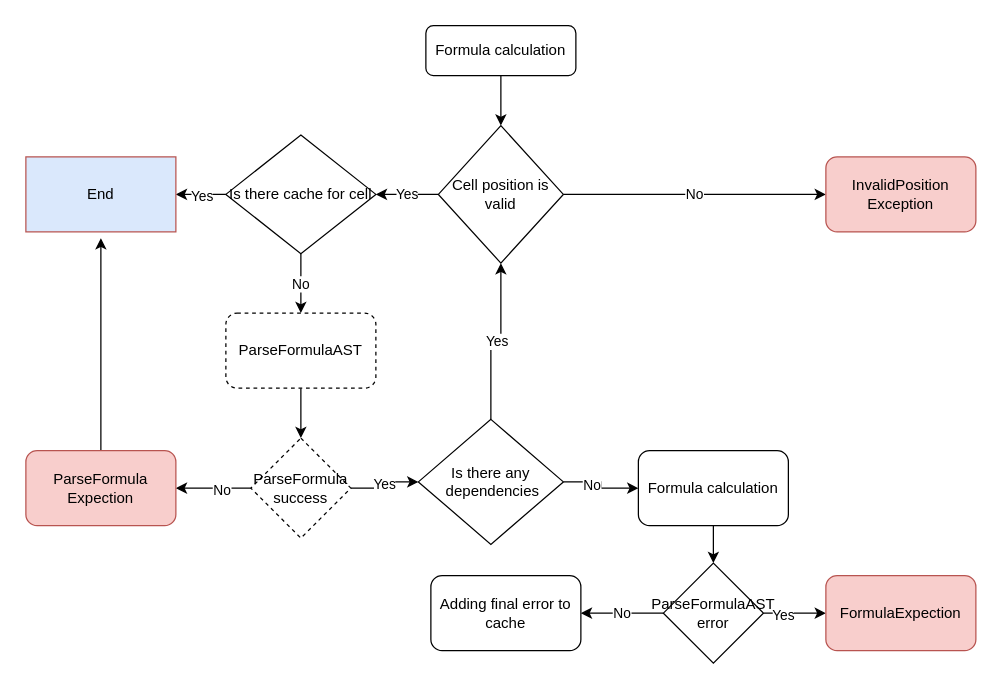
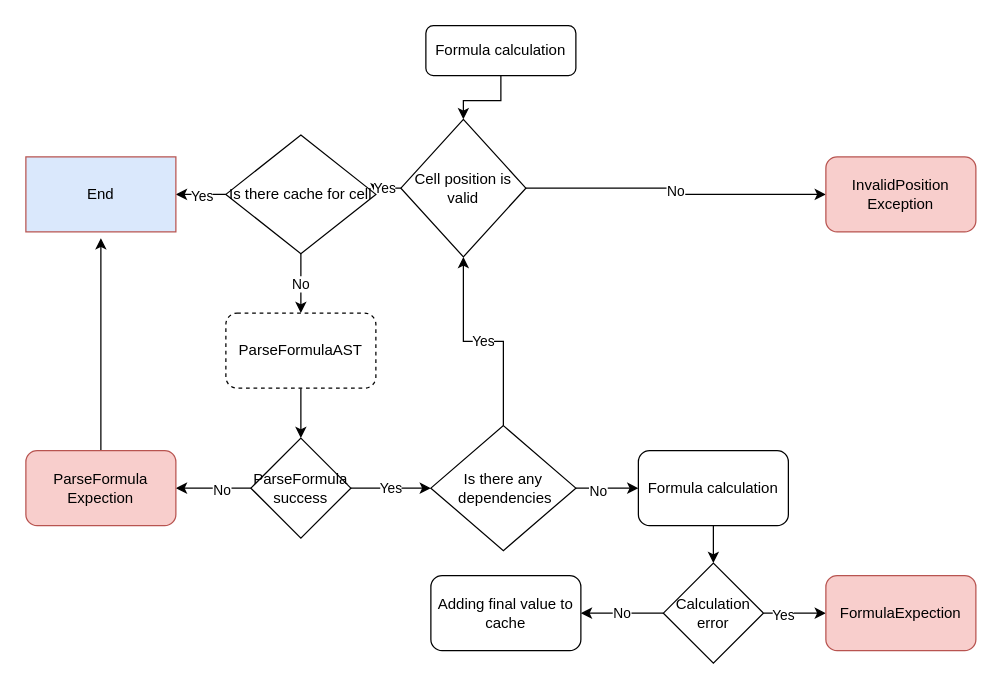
  <mxCell id="0" />
  <mxCell id="1" parent="0" />
  <mxCell id="2" style="edgeStyle=orthogonalEdgeStyle;rounded=0;orthogonalLoop=1;jettySize=auto;html=1;" parent="1" source="3" target="6" edge="1"><mxGeometry relative="1" as="geometry"><mxPoint x="400" y="110" as="targetPoint" /></mxGeometry></mxCell>
  <mxCell id="3" value="Formula calculation" style="rounded=1;whiteSpace=wrap;html=1;fontSize=12;glass=0;strokeWidth=1;shadow=0;" parent="1" vertex="1"><mxGeometry x="340" y="20" width="120" height="40" as="geometry" /></mxCell>
  <mxCell id="4" value="No" style="edgeStyle=orthogonalEdgeStyle;rounded=0;orthogonalLoop=1;jettySize=auto;html=1;exitX=1;exitY=0.5;exitDx=0;exitDy=0;" parent="1" source="6" target="7" edge="1"><mxGeometry relative="1" as="geometry"><mxPoint x="530" y="155" as="targetPoint" /></mxGeometry></mxCell>
  <mxCell id="5" value="Yes&lt;br&gt;" style="edgeStyle=orthogonalEdgeStyle;rounded=0;orthogonalLoop=1;jettySize=auto;html=1;exitX=0;exitY=0.5;exitDx=0;exitDy=0;" parent="1" source="6" target="11" edge="1"><mxGeometry relative="1" as="geometry"><mxPoint x="260" y="155" as="targetPoint" /></mxGeometry></mxCell>
- <mxCell id="6" value="Cell position is valid" style="rhombus;whiteSpace=wrap;html=1;" parent="1" vertex="1"><mxGeometry x="350" y="100" width="100" height="110" as="geometry" /></mxCell>
+ <mxCell id="6" value="Cell position is valid" style="rhombus;whiteSpace=wrap;html=1;" parent="1" vertex="1"><mxGeometry x="320" y="95" width="100" height="110" as="geometry" /></mxCell>
  <mxCell id="7" value="InvalidPosition&lt;br&gt;Exception" style="rounded=1;whiteSpace=wrap;html=1;fillColor=#f8cecc;strokeColor=#b85450;" parent="1" vertex="1"><mxGeometry x="660" y="125" width="120" height="60" as="geometry" /></mxCell>
  <mxCell id="8" style="edgeStyle=orthogonalEdgeStyle;rounded=0;orthogonalLoop=1;jettySize=auto;html=1;exitX=0;exitY=0.5;exitDx=0;exitDy=0;" parent="1" source="11" target="12" edge="1"><mxGeometry relative="1" as="geometry"><mxPoint x="80" y="155" as="targetPoint" /></mxGeometry></mxCell>
  <mxCell id="9" value="Yes" style="edgeLabel;html=1;align=center;verticalAlign=middle;resizable=0;points=[];" parent="8" vertex="1" connectable="0"><mxGeometry y="1" relative="1" as="geometry"><mxPoint as="offset" /></mxGeometry></mxCell>
  <mxCell id="10" value="No" style="edgeStyle=orthogonalEdgeStyle;rounded=0;orthogonalLoop=1;jettySize=auto;html=1;exitX=0.5;exitY=1;exitDx=0;exitDy=0;" parent="1" source="11" target="14" edge="1"><mxGeometry relative="1" as="geometry"><mxPoint x="240" y="260" as="targetPoint" /></mxGeometry></mxCell>
  <mxCell id="11" value="Is there cache for cell" style="rhombus;whiteSpace=wrap;html=1;" parent="1" vertex="1"><mxGeometry x="180" y="107.5" width="120" height="95" as="geometry" /></mxCell>
  <mxCell id="12" value="End" style="rounded=0;whiteSpace=wrap;html=1;fillColor=#dae8fc;strokeColor=#b85450;" parent="1" vertex="1"><mxGeometry x="20" y="125" width="120" height="60" as="geometry" /></mxCell>
  <mxCell id="13" style="edgeStyle=orthogonalEdgeStyle;rounded=0;orthogonalLoop=1;jettySize=auto;html=1;" parent="1" source="14" target="18" edge="1"><mxGeometry relative="1" as="geometry"><mxPoint x="240" y="370" as="targetPoint" /></mxGeometry></mxCell>
  <mxCell id="14" value="ParseFormulaAST" style="rounded=1;whiteSpace=wrap;html=1;dashed=1;" parent="1" vertex="1"><mxGeometry x="180" y="250" width="120" height="60" as="geometry" /></mxCell>
  <mxCell id="15" style="edgeStyle=orthogonalEdgeStyle;rounded=0;orthogonalLoop=1;jettySize=auto;html=1;exitX=0;exitY=0.5;exitDx=0;exitDy=0;" parent="1" source="18" target="20" edge="1"><mxGeometry relative="1" as="geometry"><mxPoint x="80" y="390" as="targetPoint" /></mxGeometry></mxCell>
  <mxCell id="16" value="No" style="edgeLabel;html=1;align=center;verticalAlign=middle;resizable=0;points=[];" parent="15" vertex="1" connectable="0"><mxGeometry x="-0.2" y="1" relative="1" as="geometry"><mxPoint as="offset" /></mxGeometry></mxCell>
  <mxCell id="17" value="Yes&lt;br&gt;" style="edgeStyle=orthogonalEdgeStyle;rounded=0;orthogonalLoop=1;jettySize=auto;html=1;" parent="1" source="18" target="24" edge="1"><mxGeometry relative="1" as="geometry"><mxPoint x="350" y="390" as="targetPoint" /></mxGeometry></mxCell>
- <mxCell id="18" value="ParseFormula success" style="rhombus;whiteSpace=wrap;html=1;dashed=1;" parent="1" vertex="1"><mxGeometry x="200" y="350" width="80" height="80" as="geometry" /></mxCell>
+ <mxCell id="18" value="ParseFormula success" style="rhombus;whiteSpace=wrap;html=1;" parent="1" vertex="1"><mxGeometry x="200" y="350" width="80" height="80" as="geometry" /></mxCell>
  <mxCell id="19" style="edgeStyle=orthogonalEdgeStyle;rounded=0;orthogonalLoop=1;jettySize=auto;html=1;" parent="1" source="20" edge="1"><mxGeometry relative="1" as="geometry"><mxPoint x="80" y="190" as="targetPoint" /></mxGeometry></mxCell>
  <mxCell id="20" value="ParseFormula&lt;br&gt;Expection" style="rounded=1;whiteSpace=wrap;html=1;fillColor=#f8cecc;strokeColor=#b85450;" parent="1" vertex="1"><mxGeometry x="20" y="360" width="120" height="60" as="geometry" /></mxCell>
  <mxCell id="21" value="Yes" style="edgeStyle=orthogonalEdgeStyle;rounded=0;orthogonalLoop=1;jettySize=auto;html=1;entryX=0.5;entryY=1;entryDx=0;entryDy=0;" parent="1" source="24" target="6" edge="1"><mxGeometry relative="1" as="geometry" /></mxCell>
  <mxCell id="22" style="edgeStyle=orthogonalEdgeStyle;rounded=0;orthogonalLoop=1;jettySize=auto;html=1;" parent="1" source="24" target="26" edge="1"><mxGeometry relative="1" as="geometry"><mxPoint x="540" y="390" as="targetPoint" /></mxGeometry></mxCell>
  <mxCell id="23" value="No" style="edgeLabel;html=1;align=center;verticalAlign=middle;resizable=0;points=[];" parent="22" vertex="1" connectable="0"><mxGeometry x="-0.333" y="-2" relative="1" as="geometry"><mxPoint as="offset" /></mxGeometry></mxCell>
- <mxCell id="24" value="Is there any &amp;nbsp;dependencies" style="rhombus;whiteSpace=wrap;html=1;" parent="1" vertex="1"><mxGeometry x="334" y="335" width="116" height="100" as="geometry" /></mxCell>
+ <mxCell id="24" value="Is there any &amp;nbsp;dependencies" style="rhombus;whiteSpace=wrap;html=1;" parent="1" vertex="1"><mxGeometry x="344" y="340" width="116" height="100" as="geometry" /></mxCell>
  <mxCell id="25" style="edgeStyle=orthogonalEdgeStyle;rounded=0;orthogonalLoop=1;jettySize=auto;html=1;" parent="1" source="26" target="30" edge="1"><mxGeometry relative="1" as="geometry"><mxPoint x="570" y="490" as="targetPoint" /></mxGeometry></mxCell>
  <mxCell id="26" value="Formula calculation" style="rounded=1;whiteSpace=wrap;html=1;" parent="1" vertex="1"><mxGeometry x="510" y="360" width="120" height="60" as="geometry" /></mxCell>
  <mxCell id="27" style="edgeStyle=orthogonalEdgeStyle;rounded=0;orthogonalLoop=1;jettySize=auto;html=1;" parent="1" source="30" target="31" edge="1"><mxGeometry relative="1" as="geometry"><mxPoint x="660" y="490" as="targetPoint" /></mxGeometry></mxCell>
  <mxCell id="28" value="Yes" style="edgeLabel;html=1;align=center;verticalAlign=middle;resizable=0;points=[];" parent="27" vertex="1" connectable="0"><mxGeometry x="-0.4" y="-1" relative="1" as="geometry"><mxPoint as="offset" /></mxGeometry></mxCell>
  <mxCell id="29" value="No" style="edgeStyle=orthogonalEdgeStyle;rounded=0;orthogonalLoop=1;jettySize=auto;html=1;exitX=0;exitY=0.5;exitDx=0;exitDy=0;" parent="1" source="30" target="32" edge="1"><mxGeometry relative="1" as="geometry"><mxPoint x="440" y="490" as="targetPoint" /></mxGeometry></mxCell>
- <mxCell id="30" value="ParseFormulaAST error" style="rhombus;whiteSpace=wrap;html=1;" parent="1" vertex="1"><mxGeometry x="530" y="450" width="80" height="80" as="geometry" /></mxCell>
+ <mxCell id="30" value="Calculation error" style="rhombus;whiteSpace=wrap;html=1;" parent="1" vertex="1"><mxGeometry x="530" y="450" width="80" height="80" as="geometry" /></mxCell>
  <mxCell id="31" value="FormulaExpection" style="rounded=1;whiteSpace=wrap;html=1;fillColor=#f8cecc;strokeColor=#b85450;" parent="1" vertex="1"><mxGeometry x="660" y="460" width="120" height="60" as="geometry" /></mxCell>
- <mxCell id="32" value="Adding final error to cache" style="rounded=1;whiteSpace=wrap;html=1;" parent="1" vertex="1"><mxGeometry x="344" y="460" width="120" height="60" as="geometry" /></mxCell>
+ <mxCell id="32" value="Adding final value to cache" style="rounded=1;whiteSpace=wrap;html=1;" parent="1" vertex="1"><mxGeometry x="344" y="460" width="120" height="60" as="geometry" /></mxCell>
